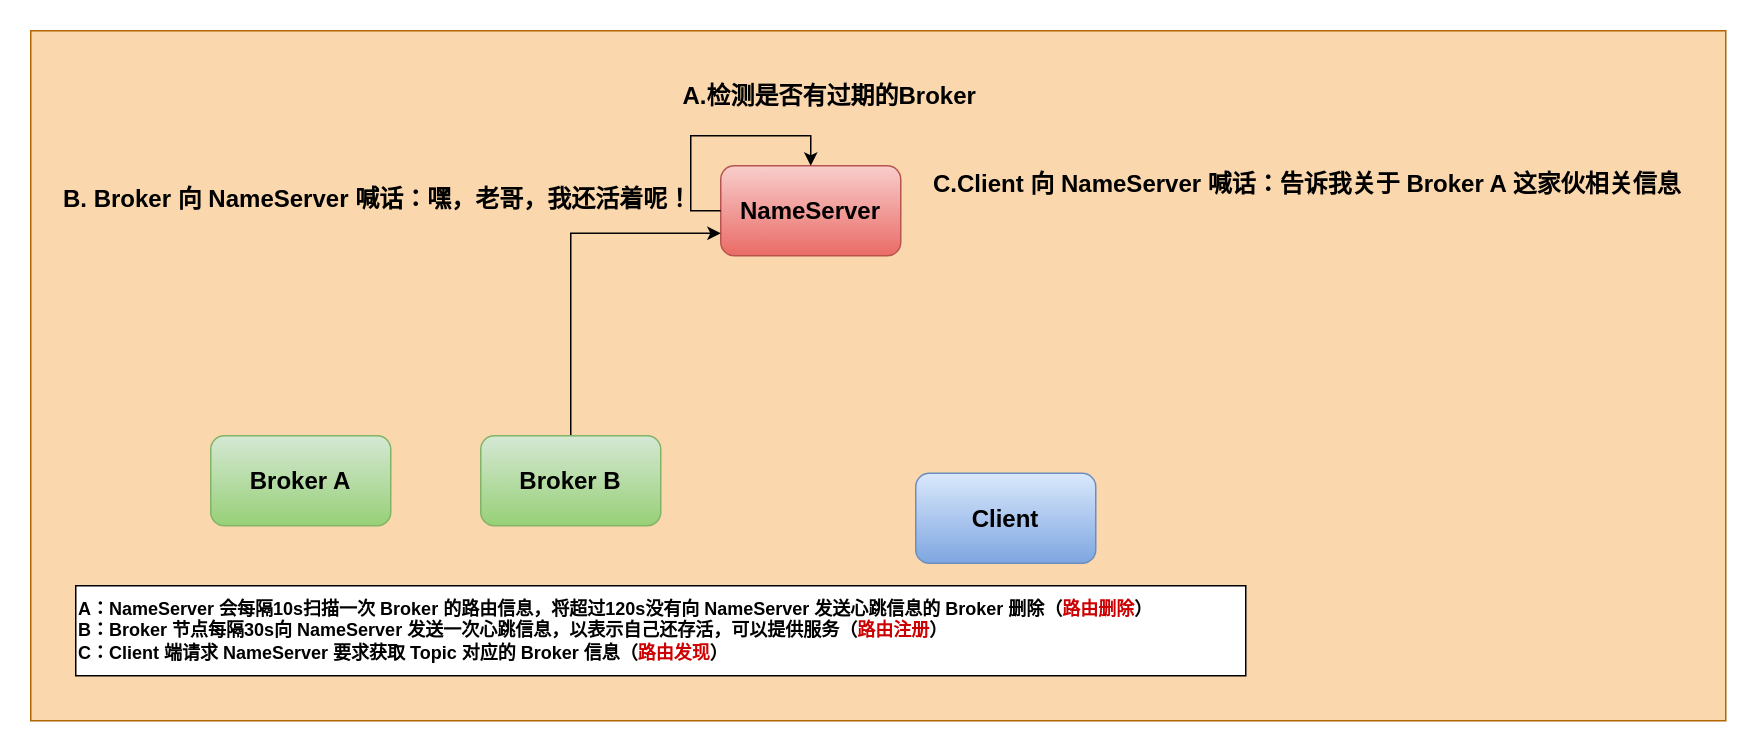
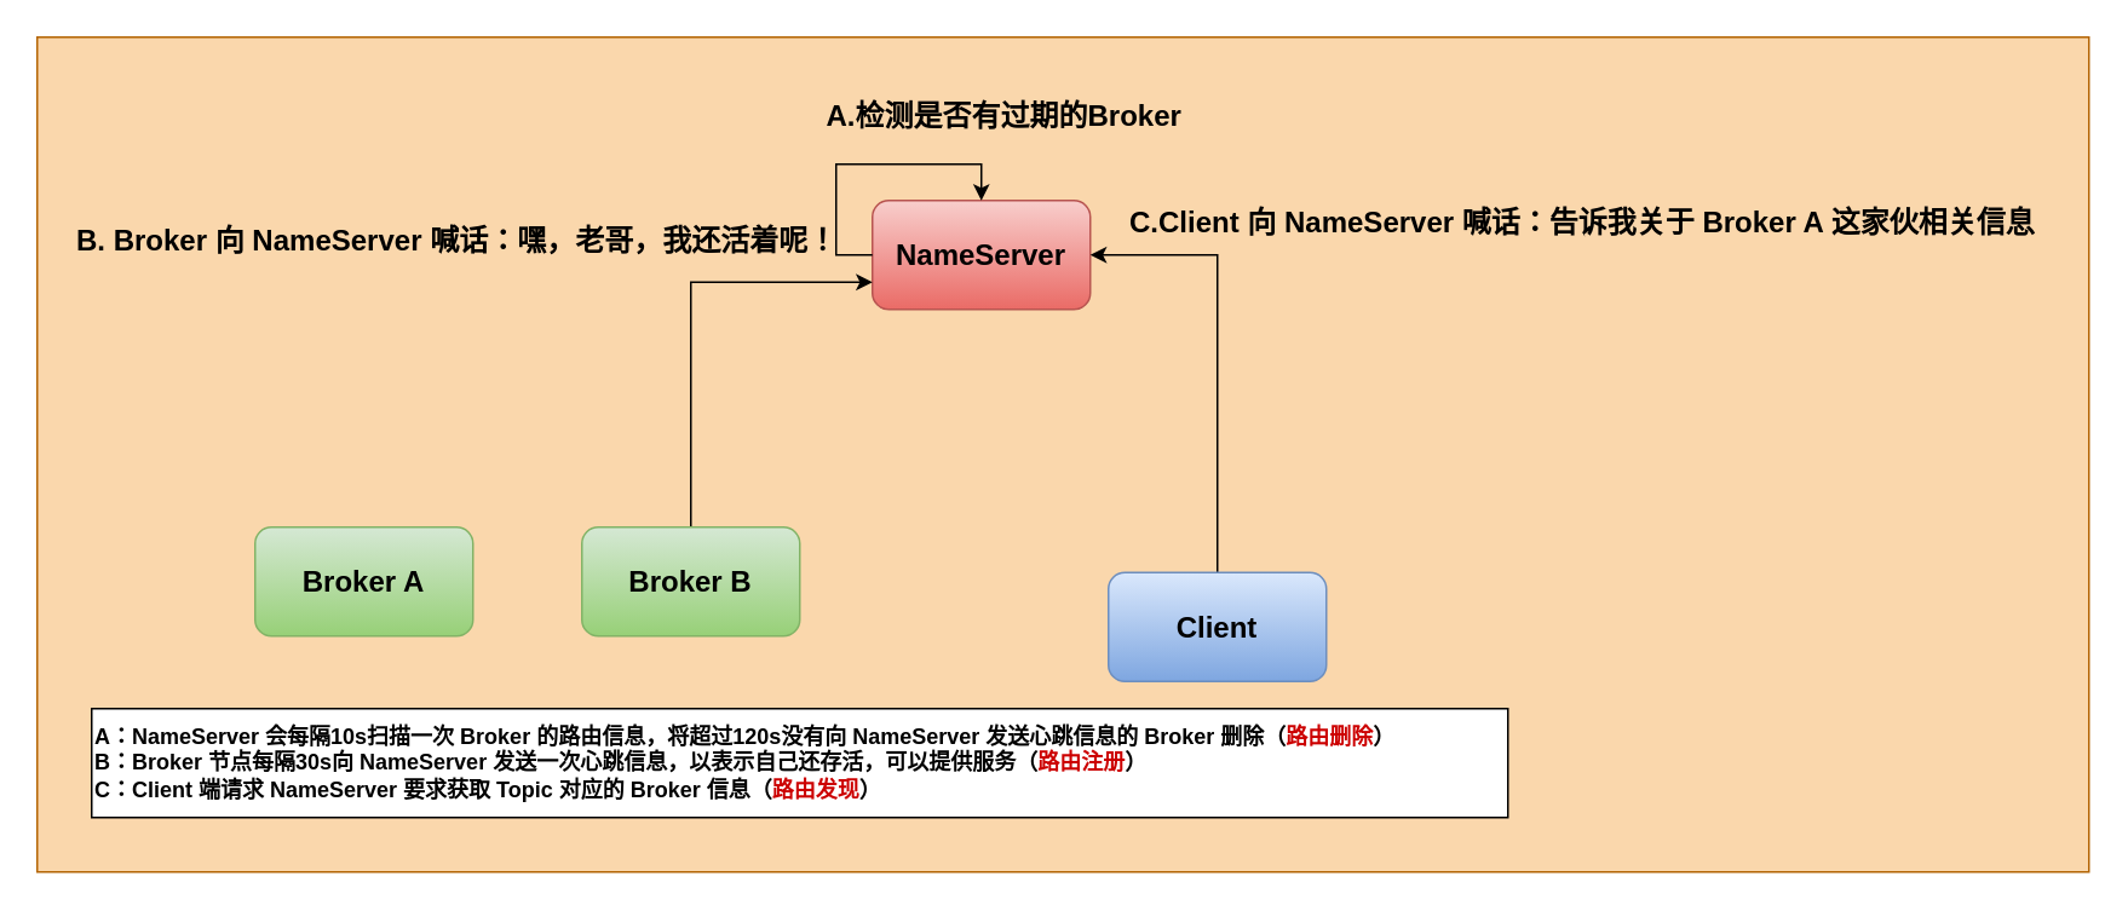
  <mxCell id="0" />
  <mxCell id="1" parent="0" />
  <mxCell id="2" value="" style="rounded=0;whiteSpace=wrap;html=1;fontSize=10;fillColor=#fad7ac;strokeColor=#b46504;" vertex="1" parent="1"><mxGeometry x="20" y="20" width="1130" height="460" as="geometry" /></mxCell>
  <mxCell id="3" value="NameServer" style="rounded=1;whiteSpace=wrap;html=1;fontStyle=1;fontSize=16;gradientColor=#ea6b66;fillColor=#f8cecc;strokeColor=#b85450;" vertex="1" parent="1"><mxGeometry x="480" y="110" width="120" height="60" as="geometry" /></mxCell>
+ <mxCell id="4" style="edgeStyle=orthogonalEdgeStyle;rounded=0;orthogonalLoop=1;jettySize=auto;html=1;exitX=0.5;exitY=0;exitDx=0;exitDy=0;entryX=1;entryY=0.5;entryDx=0;entryDy=0;fontSize=16;fontStyle=1" edge="1" parent="1" source="5" target="3"><mxGeometry relative="1" as="geometry" /></mxCell>
  <mxCell id="5" value="Client" style="rounded=1;whiteSpace=wrap;html=1;fontStyle=1;fontSize=16;gradientColor=#7ea6e0;fillColor=#dae8fc;strokeColor=#6c8ebf;" vertex="1" parent="1"><mxGeometry x="610" y="315" width="120" height="60" as="geometry" /></mxCell>
  <mxCell id="6" value="Broker A" style="rounded=1;whiteSpace=wrap;html=1;fontStyle=1;fontSize=16;gradientColor=#97d077;fillColor=#d5e8d4;strokeColor=#82b366;" vertex="1" parent="1"><mxGeometry x="140" y="290" width="120" height="60" as="geometry" /></mxCell>
  <mxCell id="7" style="edgeStyle=orthogonalEdgeStyle;rounded=0;orthogonalLoop=1;jettySize=auto;html=1;exitX=0;exitY=0.5;exitDx=0;exitDy=0;entryX=0.5;entryY=0;entryDx=0;entryDy=0;fontSize=16;fontStyle=1" edge="1" parent="1" source="3" target="3"><mxGeometry relative="1" as="geometry"><Array as="points"><mxPoint x="460" y="140" /><mxPoint x="460" y="90" /><mxPoint x="540" y="90" /></Array></mxGeometry></mxCell>
  <mxCell id="8" value="A.检测是否有过期的Broker" style="text;html=1;resizable=0;points=[];autosize=1;align=left;verticalAlign=top;spacingTop=-4;fontSize=16;fontStyle=1" vertex="1" parent="1"><mxGeometry x="453" y="51" width="210" height="20" as="geometry" /></mxCell>
  <mxCell id="9" value="B. Broker 向 NameServer 喊话：嘿，老哥，我还活着呢！" style="text;html=1;resizable=0;points=[];autosize=1;align=left;verticalAlign=top;spacingTop=-4;fontSize=16;fontStyle=1" vertex="1" parent="1"><mxGeometry x="40" y="120" width="430" height="20" as="geometry" /></mxCell>
  <mxCell id="10" value="C.Client 向 NameServer 喊话：告诉我关于 Broker A 这家伙相关信息" style="text;html=1;resizable=0;points=[];autosize=1;align=left;verticalAlign=top;spacingTop=-4;fontSize=16;fontStyle=1" vertex="1" parent="1"><mxGeometry x="620" y="110" width="500" height="20" as="geometry" /></mxCell>
  <mxCell id="11" style="edgeStyle=orthogonalEdgeStyle;rounded=0;orthogonalLoop=1;jettySize=auto;html=1;exitX=0.5;exitY=0;exitDx=0;exitDy=0;entryX=0;entryY=0.75;entryDx=0;entryDy=0;fontSize=16;fontStyle=1" edge="1" parent="1" source="12" target="3"><mxGeometry relative="1" as="geometry" /></mxCell>
  <mxCell id="12" value="Broker B" style="rounded=1;whiteSpace=wrap;html=1;fontStyle=1;fontSize=16;gradientColor=#97d077;fillColor=#d5e8d4;strokeColor=#82b366;" vertex="1" parent="1"><mxGeometry x="320" y="290" width="120" height="60" as="geometry" /></mxCell>
  <mxCell id="13" value="&lt;font style=&quot;font-size: 12px&quot;&gt;&lt;b&gt;A：NameServer 会每隔10s扫描一次 Broker 的路由信息，将超过120s没有向 NameServer 发送心跳信息的 Broker 删除（&lt;font color=&quot;#cc0000&quot;&gt;路由删除&lt;/font&gt;）&lt;br&gt;B：Broker 节点每隔30s向 NameServer 发送一次心跳信息，以表示自己还存活，可以提供服务（&lt;font color=&quot;#cc0000&quot;&gt;路由注册&lt;/font&gt;）&lt;br&gt;C：Client 端请求 NameServer 要求获取 Topic 对应的 Broker 信息（&lt;font color=&quot;#cc0000&quot;&gt;路由发现&lt;/font&gt;）&lt;/b&gt;&lt;/font&gt;" style="rounded=0;whiteSpace=wrap;html=1;fontSize=10;align=left;" vertex="1" parent="1"><mxGeometry x="50" y="390" width="780" height="60" as="geometry" /></mxCell>
